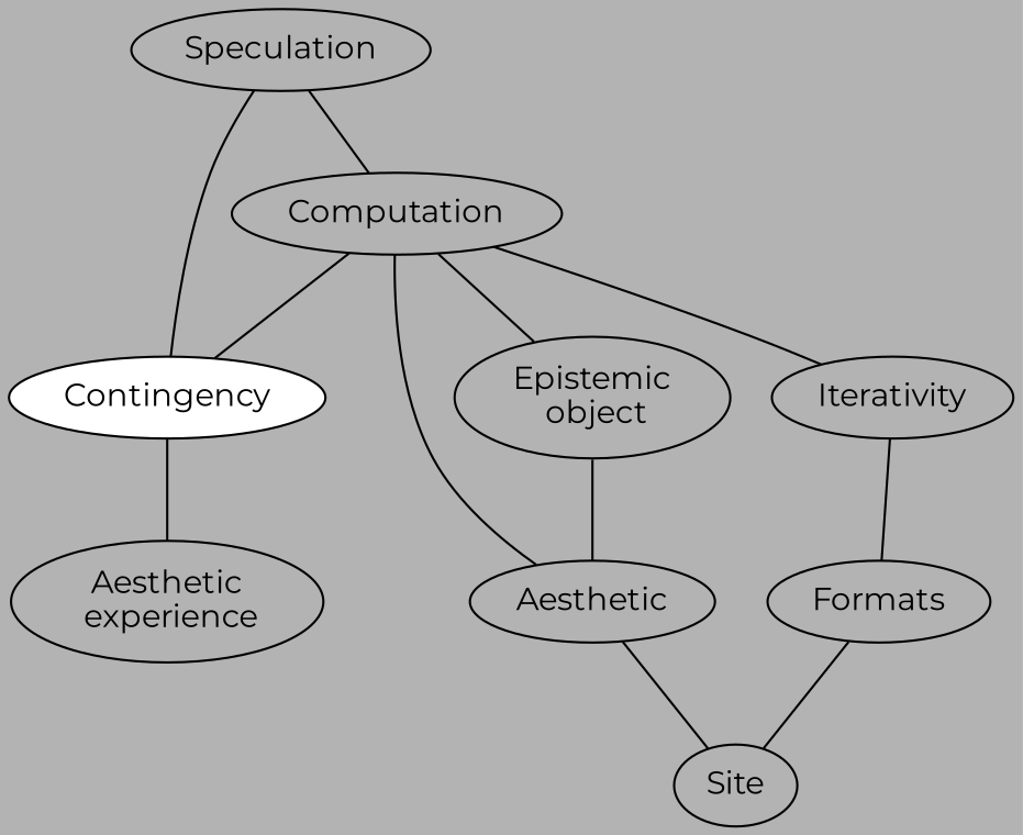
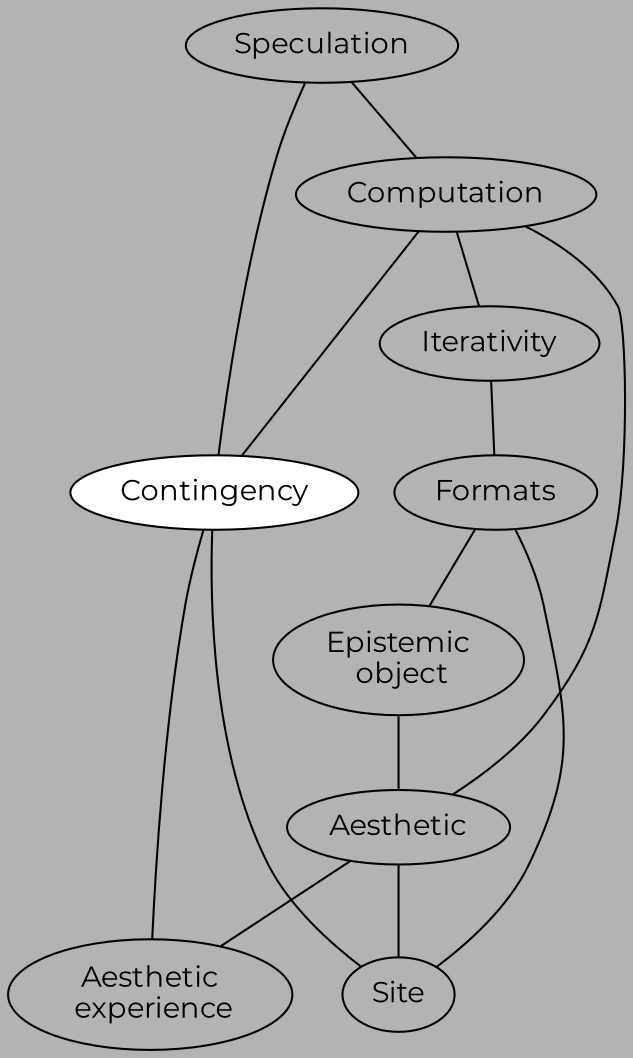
  graph {
    bgcolor=grey70
    fontname=Montserrat
    node [fontname=Montserrat]
    edge [fontname=Montserrat]
    n1 [label=Aesthetic]
    "Epistemic\n object"
    Contingency [fillcolor=white style=filled]
    Site
    "Aesthetic\n experience"
    Computation
    Iterativity
    Formats
    Speculation
    n1 -- Site
+   n1 -- "Aesthetic\n experience"
    "Epistemic\n object" -- n1
+   Contingency -- Site
    Contingency -- "Aesthetic\n experience"
    Computation -- n1
    Computation -- Contingency
    Computation -- Iterativity
    Iterativity -- Formats
-   Computation -- "Epistemic\n object"
+   Formats -- "Epistemic\n object"
    Formats -- Site
    Speculation -- Contingency
    Speculation -- Computation
  }
